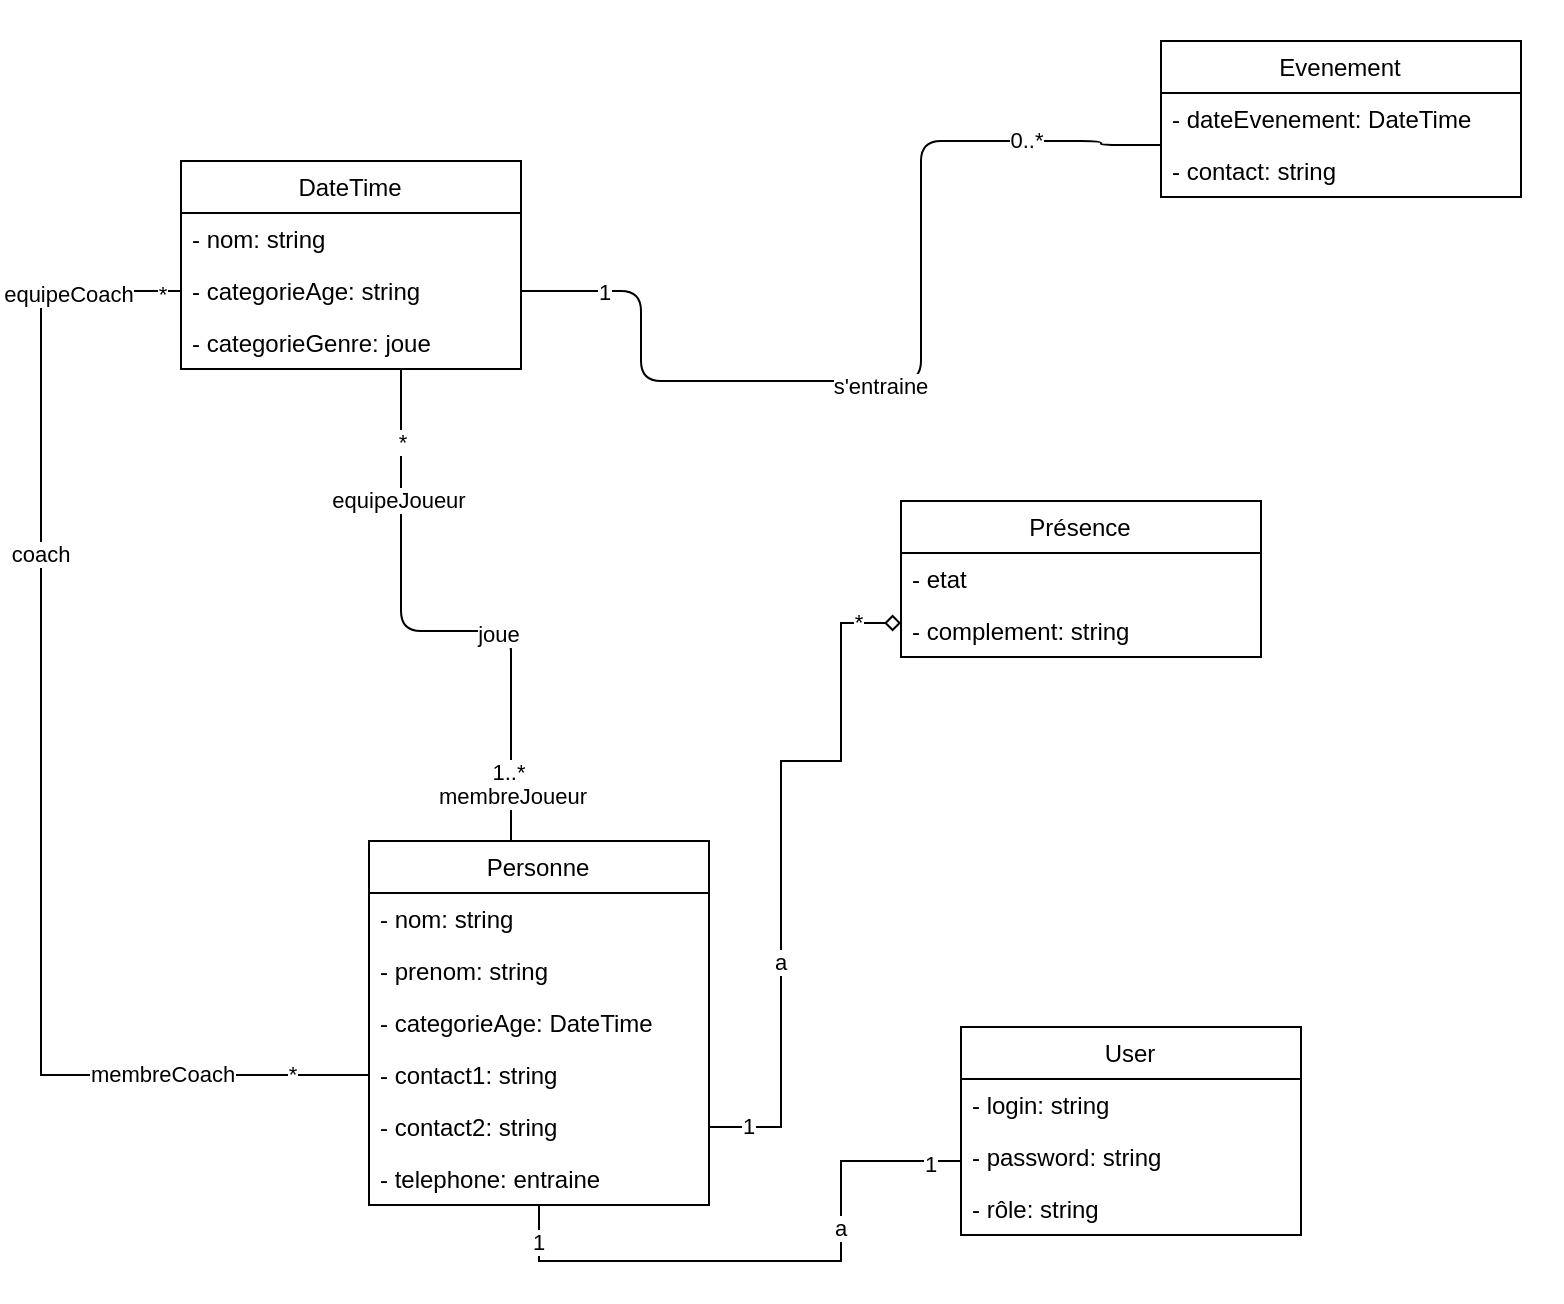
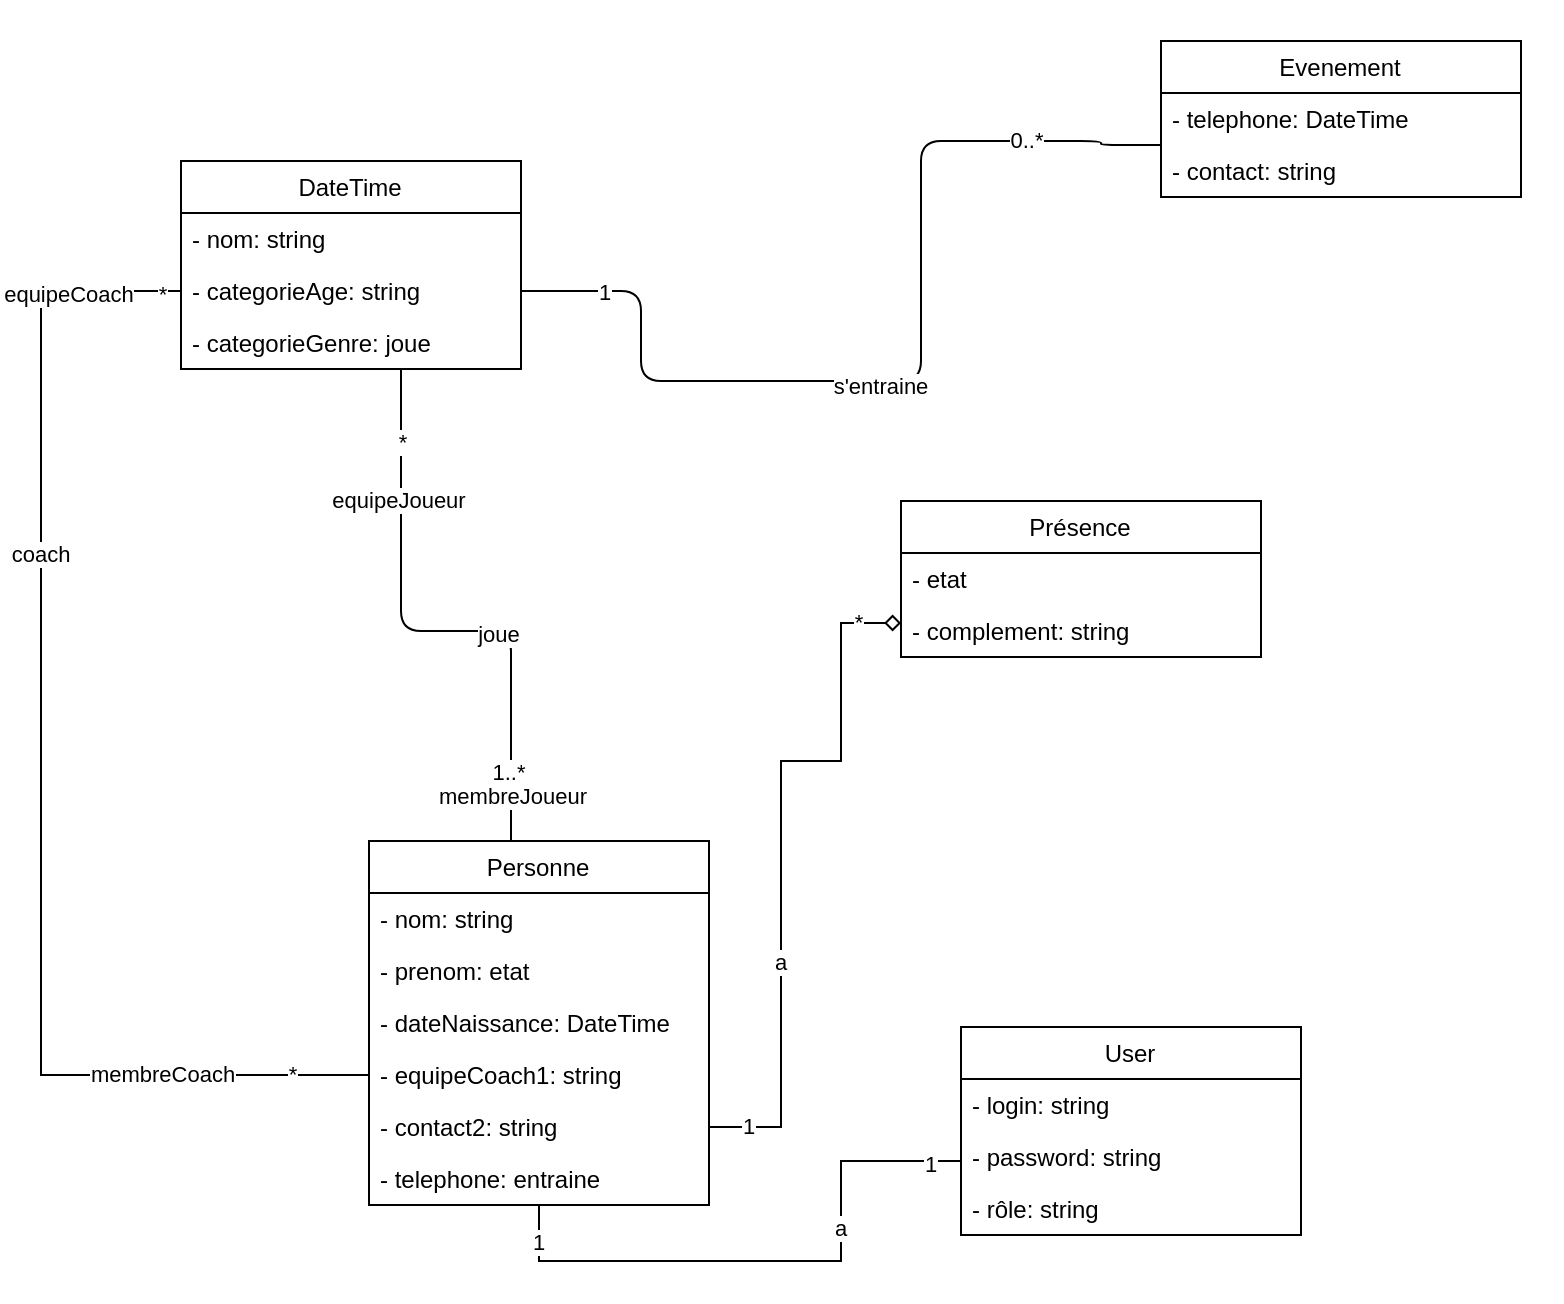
  <mxCell id="0" />
  <mxCell id="1" parent="0" />
  <mxCell id="2" value="Personne" style="swimlane;fontStyle=0;childLayout=stackLayout;horizontal=1;startSize=26;fillColor=none;horizontalStack=0;resizeParent=1;resizeParentMax=0;resizeLast=0;collapsible=1;marginBottom=0;" parent="1" vertex="1"><mxGeometry x="184" y="420" width="170" height="182" as="geometry" /></mxCell>
  <mxCell id="3" value="- nom: string" style="text;strokeColor=none;fillColor=none;align=left;verticalAlign=top;spacingLeft=4;spacingRight=4;overflow=hidden;rotatable=0;points=[[0,0.5],[1,0.5]];portConstraint=eastwest;" parent="2" vertex="1"><mxGeometry y="26" width="170" height="26" as="geometry" /></mxCell>
- <mxCell id="4" value="- prenom: string" style="text;strokeColor=none;fillColor=none;align=left;verticalAlign=top;spacingLeft=4;spacingRight=4;overflow=hidden;rotatable=0;points=[[0,0.5],[1,0.5]];portConstraint=eastwest;" parent="2" vertex="1"><mxGeometry y="52" width="170" height="26" as="geometry" /></mxCell>
- <mxCell id="5" value="- categorieAge: DateTime" style="text;strokeColor=none;fillColor=none;align=left;verticalAlign=top;spacingLeft=4;spacingRight=4;overflow=hidden;rotatable=0;points=[[0,0.5],[1,0.5]];portConstraint=eastwest;" parent="2" vertex="1"><mxGeometry y="78" width="170" height="26" as="geometry" /></mxCell>
- <mxCell id="6" value="- contact1: string" style="text;strokeColor=none;fillColor=none;align=left;verticalAlign=top;spacingLeft=4;spacingRight=4;overflow=hidden;rotatable=0;points=[[0,0.5],[1,0.5]];portConstraint=eastwest;" parent="2" vertex="1"><mxGeometry y="104" width="170" height="26" as="geometry" /></mxCell>
+ <mxCell id="4" value="- prenom: etat" style="text;strokeColor=none;fillColor=none;align=left;verticalAlign=top;spacingLeft=4;spacingRight=4;overflow=hidden;rotatable=0;points=[[0,0.5],[1,0.5]];portConstraint=eastwest;" parent="2" vertex="1"><mxGeometry y="52" width="170" height="26" as="geometry" /></mxCell>
+ <mxCell id="5" value="- dateNaissance: DateTime" style="text;strokeColor=none;fillColor=none;align=left;verticalAlign=top;spacingLeft=4;spacingRight=4;overflow=hidden;rotatable=0;points=[[0,0.5],[1,0.5]];portConstraint=eastwest;" parent="2" vertex="1"><mxGeometry y="78" width="170" height="26" as="geometry" /></mxCell>
+ <mxCell id="6" value="- equipeCoach1: string" style="text;strokeColor=none;fillColor=none;align=left;verticalAlign=top;spacingLeft=4;spacingRight=4;overflow=hidden;rotatable=0;points=[[0,0.5],[1,0.5]];portConstraint=eastwest;" parent="2" vertex="1"><mxGeometry y="104" width="170" height="26" as="geometry" /></mxCell>
  <mxCell id="7" value="- contact2: string" style="text;strokeColor=none;fillColor=none;align=left;verticalAlign=top;spacingLeft=4;spacingRight=4;overflow=hidden;rotatable=0;points=[[0,0.5],[1,0.5]];portConstraint=eastwest;" parent="2" vertex="1"><mxGeometry y="130" width="170" height="26" as="geometry" /></mxCell>
  <mxCell id="8" value="- telephone: entraine" style="text;strokeColor=none;fillColor=none;align=left;verticalAlign=top;spacingLeft=4;spacingRight=4;overflow=hidden;rotatable=0;points=[[0,0.5],[1,0.5]];portConstraint=eastwest;" parent="2" vertex="1"><mxGeometry y="156" width="170" height="26" as="geometry" /></mxCell>
  <mxCell id="9" value="DateTime" style="swimlane;fontStyle=0;childLayout=stackLayout;horizontal=1;startSize=26;fillColor=none;horizontalStack=0;resizeParent=1;resizeParentMax=0;resizeLast=0;collapsible=1;marginBottom=0;" parent="1" vertex="1"><mxGeometry x="90" y="80" width="170" height="104" as="geometry" /></mxCell>
  <mxCell id="10" value="- nom: string" style="text;strokeColor=none;fillColor=none;align=left;verticalAlign=top;spacingLeft=4;spacingRight=4;overflow=hidden;rotatable=0;points=[[0,0.5],[1,0.5]];portConstraint=eastwest;" parent="9" vertex="1"><mxGeometry y="26" width="170" height="26" as="geometry" /></mxCell>
  <mxCell id="11" value="- categorieAge: string" style="text;strokeColor=none;fillColor=none;align=left;verticalAlign=top;spacingLeft=4;spacingRight=4;overflow=hidden;rotatable=0;points=[[0,0.5],[1,0.5]];portConstraint=eastwest;" parent="9" vertex="1"><mxGeometry y="52" width="170" height="26" as="geometry" /></mxCell>
  <mxCell id="12" value="- categorieGenre: joue" style="text;strokeColor=none;fillColor=none;align=left;verticalAlign=top;spacingLeft=4;spacingRight=4;overflow=hidden;rotatable=0;points=[[0,0.5],[1,0.5]];portConstraint=eastwest;" parent="9" vertex="1"><mxGeometry y="78" width="170" height="26" as="geometry" /></mxCell>
  <mxCell id="13" value="" style="endArrow=none;html=1;edgeStyle=orthogonalEdgeStyle;" parent="1" source="9" target="2" edge="1"><mxGeometry relative="1" as="geometry"><mxPoint x="175" y="172" as="sourcePoint" /><mxPoint x="185" y="270" as="targetPoint" /><Array as="points"><mxPoint x="200" y="315" /><mxPoint x="255" y="315" /></Array></mxGeometry></mxCell>
  <mxCell id="14" value="joue" style="edgeLabel;html=1;align=center;verticalAlign=middle;resizable=0;points=[];" parent="13" vertex="1" connectable="0"><mxGeometry x="0.23" y="-1" relative="1" as="geometry"><mxPoint as="offset" /></mxGeometry></mxCell>
  <mxCell id="15" value="*" style="edgeLabel;html=1;align=center;verticalAlign=middle;resizable=0;points=[];" parent="13" vertex="1" connectable="0"><mxGeometry x="-0.75" relative="1" as="geometry"><mxPoint as="offset" /></mxGeometry></mxCell>
  <mxCell id="16" value="1..*" style="edgeLabel;html=1;align=center;verticalAlign=middle;resizable=0;points=[];" parent="13" vertex="1" connectable="0"><mxGeometry x="0.76" y="-2" relative="1" as="geometry"><mxPoint as="offset" /></mxGeometry></mxCell>
  <mxCell id="17" value="membreJoueur" style="edgeLabel;html=1;align=center;verticalAlign=middle;resizable=0;points=[];" parent="13" vertex="1" connectable="0"><mxGeometry x="0.845" relative="1" as="geometry"><mxPoint as="offset" /></mxGeometry></mxCell>
  <mxCell id="18" value="equipeJoueur" style="edgeLabel;html=1;align=center;verticalAlign=middle;resizable=0;points=[];" parent="13" vertex="1" connectable="0"><mxGeometry x="-0.552" y="-2" relative="1" as="geometry"><mxPoint as="offset" /></mxGeometry></mxCell>
  <mxCell id="19" value="Evenement" style="swimlane;fontStyle=0;childLayout=stackLayout;horizontal=1;startSize=26;fillColor=none;horizontalStack=0;resizeParent=1;resizeParentMax=0;resizeLast=0;collapsible=1;marginBottom=0;" parent="1" vertex="1"><mxGeometry x="580" y="20" width="180" height="78" as="geometry" /></mxCell>
- <mxCell id="20" value="- dateEvenement: DateTime" style="text;strokeColor=none;fillColor=none;align=left;verticalAlign=top;spacingLeft=4;spacingRight=4;overflow=hidden;rotatable=0;points=[[0,0.5],[1,0.5]];portConstraint=eastwest;" parent="19" vertex="1"><mxGeometry y="26" width="180" height="26" as="geometry" /></mxCell>
+ <mxCell id="20" value="- telephone: DateTime" style="text;strokeColor=none;fillColor=none;align=left;verticalAlign=top;spacingLeft=4;spacingRight=4;overflow=hidden;rotatable=0;points=[[0,0.5],[1,0.5]];portConstraint=eastwest;" parent="19" vertex="1"><mxGeometry y="26" width="180" height="26" as="geometry" /></mxCell>
  <mxCell id="21" value="- contact: string" style="text;strokeColor=none;fillColor=none;align=left;verticalAlign=top;spacingLeft=4;spacingRight=4;overflow=hidden;rotatable=0;points=[[0,0.5],[1,0.5]];portConstraint=eastwest;" parent="19" vertex="1"><mxGeometry y="52" width="180" height="26" as="geometry" /></mxCell>
  <mxCell id="22" value="" style="html=1;edgeStyle=orthogonalEdgeStyle;endArrow=none;endFill=0;" parent="1" source="9" target="19" edge="1"><mxGeometry relative="1" as="geometry"><Array as="points"><mxPoint x="320" y="145" /><mxPoint x="320" y="190" /><mxPoint x="460" y="190" /><mxPoint x="460" y="70" /><mxPoint x="550" y="70" /><mxPoint x="550" y="72" /></Array><mxPoint x="320" y="430" as="sourcePoint" /><mxPoint x="470" y="150" as="targetPoint" /></mxGeometry></mxCell>
  <mxCell id="23" value="s'entraine" style="edgeLabel;html=1;align=center;verticalAlign=middle;resizable=0;points=[];" parent="22" vertex="1" connectable="0"><mxGeometry x="-0.081" y="-2" relative="1" as="geometry"><mxPoint as="offset" /></mxGeometry></mxCell>
  <mxCell id="24" value="1" style="edgeLabel;html=1;align=center;verticalAlign=middle;resizable=0;points=[];" parent="22" vertex="1" connectable="0"><mxGeometry x="-0.831" relative="1" as="geometry"><mxPoint as="offset" /></mxGeometry></mxCell>
  <mxCell id="25" value="0..*" style="edgeLabel;html=1;align=center;verticalAlign=middle;resizable=0;points=[];" parent="22" vertex="1" connectable="0"><mxGeometry x="0.711" y="1" relative="1" as="geometry"><mxPoint as="offset" /></mxGeometry></mxCell>
  <mxCell id="26" value="Présence" style="swimlane;fontStyle=0;childLayout=stackLayout;horizontal=1;startSize=26;fillColor=none;horizontalStack=0;resizeParent=1;resizeParentMax=0;resizeLast=0;collapsible=1;marginBottom=0;" parent="1" vertex="1"><mxGeometry x="450" y="250" width="180" height="78" as="geometry" /></mxCell>
  <mxCell id="27" value="- etat" style="text;strokeColor=none;fillColor=none;align=left;verticalAlign=top;spacingLeft=4;spacingRight=4;overflow=hidden;rotatable=0;points=[[0,0.5],[1,0.5]];portConstraint=eastwest;" parent="26" vertex="1"><mxGeometry y="26" width="180" height="26" as="geometry" /></mxCell>
  <mxCell id="28" value="- complement: string" style="text;strokeColor=none;fillColor=none;align=left;verticalAlign=top;spacingLeft=4;spacingRight=4;overflow=hidden;rotatable=0;points=[[0,0.5],[1,0.5]];portConstraint=eastwest;" parent="26" vertex="1"><mxGeometry y="52" width="180" height="26" as="geometry" /></mxCell>
  <mxCell id="29" style="edgeStyle=orthogonalEdgeStyle;rounded=0;orthogonalLoop=1;jettySize=auto;html=1;endArrow=diamond;endFill=0;" parent="1" source="2" target="26" edge="1"><mxGeometry relative="1" as="geometry"><mxPoint x="670" y="134" as="sourcePoint" /><mxPoint x="640" y="311" as="targetPoint" /><Array as="points"><mxPoint x="390" y="563" /><mxPoint x="390" y="380" /><mxPoint x="420" y="380" /><mxPoint x="420" y="311" /></Array></mxGeometry></mxCell>
  <mxCell id="30" value="*" style="edgeLabel;html=1;align=center;verticalAlign=middle;resizable=0;points=[];" parent="29" vertex="1" connectable="0"><mxGeometry x="0.876" y="1" relative="1" as="geometry"><mxPoint as="offset" /></mxGeometry></mxCell>
  <mxCell id="31" value="1" style="edgeLabel;html=1;align=center;verticalAlign=middle;resizable=0;points=[];" parent="29" vertex="1" connectable="0"><mxGeometry x="-0.889" y="1" relative="1" as="geometry"><mxPoint as="offset" /></mxGeometry></mxCell>
  <mxCell id="32" value="a" style="edgeLabel;html=1;align=center;verticalAlign=middle;resizable=0;points=[];" parent="29" vertex="1" connectable="0"><mxGeometry x="-0.317" y="1" relative="1" as="geometry"><mxPoint as="offset" /></mxGeometry></mxCell>
  <mxCell id="33" style="edgeStyle=orthogonalEdgeStyle;rounded=0;orthogonalLoop=1;jettySize=auto;html=1;endArrow=none;endFill=0;" parent="1" source="9" target="2" edge="1"><mxGeometry relative="1" as="geometry"><mxPoint x="670" y="134" as="sourcePoint" /><mxPoint x="640" y="311" as="targetPoint" /><Array as="points"><mxPoint x="20" y="145" /><mxPoint x="20" y="537" /></Array></mxGeometry></mxCell>
  <mxCell id="34" value="*" style="edgeLabel;html=1;align=center;verticalAlign=middle;resizable=0;points=[];" parent="33" vertex="1" connectable="0"><mxGeometry x="0.876" y="1" relative="1" as="geometry"><mxPoint as="offset" /></mxGeometry></mxCell>
  <mxCell id="35" value="*" style="edgeLabel;html=1;align=center;verticalAlign=middle;resizable=0;points=[];" parent="33" vertex="1" connectable="0"><mxGeometry x="-0.889" y="1" relative="1" as="geometry"><mxPoint x="25" as="offset" /></mxGeometry></mxCell>
  <mxCell id="36" value="coach" style="edgeLabel;html=1;align=center;verticalAlign=middle;resizable=0;points=[];" parent="33" vertex="1" connectable="0"><mxGeometry x="-0.358" y="-1" relative="1" as="geometry"><mxPoint as="offset" /></mxGeometry></mxCell>
  <mxCell id="37" value="membreCoach" style="edgeLabel;html=1;align=center;verticalAlign=middle;resizable=0;points=[];" parent="33" vertex="1" connectable="0"><mxGeometry x="0.787" y="1" relative="1" as="geometry"><mxPoint x="-37" as="offset" /></mxGeometry></mxCell>
  <mxCell id="38" value="equipeCoach" style="edgeLabel;html=1;align=center;verticalAlign=middle;resizable=0;points=[];" parent="33" vertex="1" connectable="0"><mxGeometry x="-0.819" y="1" relative="1" as="geometry"><mxPoint as="offset" /></mxGeometry></mxCell>
  <mxCell id="39" value="User" style="swimlane;fontStyle=0;childLayout=stackLayout;horizontal=1;startSize=26;fillColor=none;horizontalStack=0;resizeParent=1;resizeParentMax=0;resizeLast=0;collapsible=1;marginBottom=0;" parent="1" vertex="1"><mxGeometry x="480" y="513" width="170" height="104" as="geometry" /></mxCell>
  <mxCell id="40" value="- login: string" style="text;strokeColor=none;fillColor=none;align=left;verticalAlign=top;spacingLeft=4;spacingRight=4;overflow=hidden;rotatable=0;points=[[0,0.5],[1,0.5]];portConstraint=eastwest;" parent="39" vertex="1"><mxGeometry y="26" width="170" height="26" as="geometry" /></mxCell>
  <mxCell id="41" value="- password: string" style="text;strokeColor=none;fillColor=none;align=left;verticalAlign=top;spacingLeft=4;spacingRight=4;overflow=hidden;rotatable=0;points=[[0,0.5],[1,0.5]];portConstraint=eastwest;" parent="39" vertex="1"><mxGeometry y="52" width="170" height="26" as="geometry" /></mxCell>
  <mxCell id="42" value="- rôle: string" style="text;strokeColor=none;fillColor=none;align=left;verticalAlign=top;spacingLeft=4;spacingRight=4;overflow=hidden;rotatable=0;points=[[0,0.5],[1,0.5]];portConstraint=eastwest;" parent="39" vertex="1"><mxGeometry y="78" width="170" height="26" as="geometry" /></mxCell>
  <mxCell id="43" style="edgeStyle=orthogonalEdgeStyle;rounded=0;orthogonalLoop=1;jettySize=auto;html=1;endArrow=none;endFill=0;" parent="1" source="39" target="2" edge="1"><mxGeometry relative="1" as="geometry"><Array as="points"><mxPoint x="420" y="580" /><mxPoint x="420" y="630" /><mxPoint x="269" y="630" /></Array><mxPoint x="460" y="490" as="sourcePoint" /><mxPoint x="400" y="650" as="targetPoint" /></mxGeometry></mxCell>
  <mxCell id="44" value="1" style="edgeLabel;html=1;align=center;verticalAlign=middle;resizable=0;points=[];" parent="43" vertex="1" connectable="0"><mxGeometry x="0.876" y="1" relative="1" as="geometry"><mxPoint as="offset" /></mxGeometry></mxCell>
  <mxCell id="45" value="1" style="edgeLabel;html=1;align=center;verticalAlign=middle;resizable=0;points=[];" parent="43" vertex="1" connectable="0"><mxGeometry x="-0.889" y="1" relative="1" as="geometry"><mxPoint as="offset" /></mxGeometry></mxCell>
  <mxCell id="46" value="a" style="edgeLabel;html=1;align=center;verticalAlign=middle;resizable=0;points=[];" parent="43" vertex="1" connectable="0"><mxGeometry x="-0.358" y="-1" relative="1" as="geometry"><mxPoint as="offset" /></mxGeometry></mxCell>
